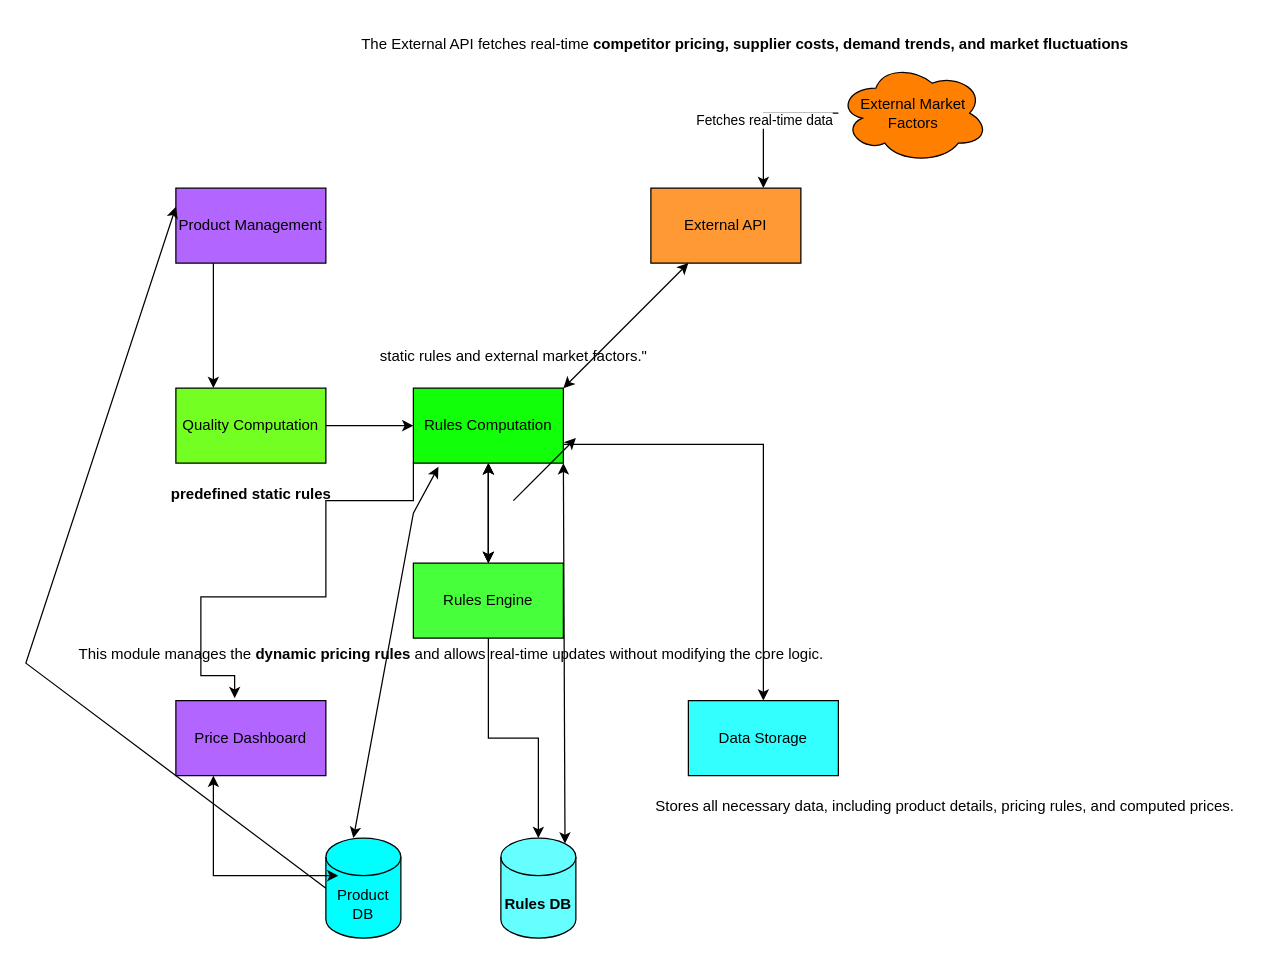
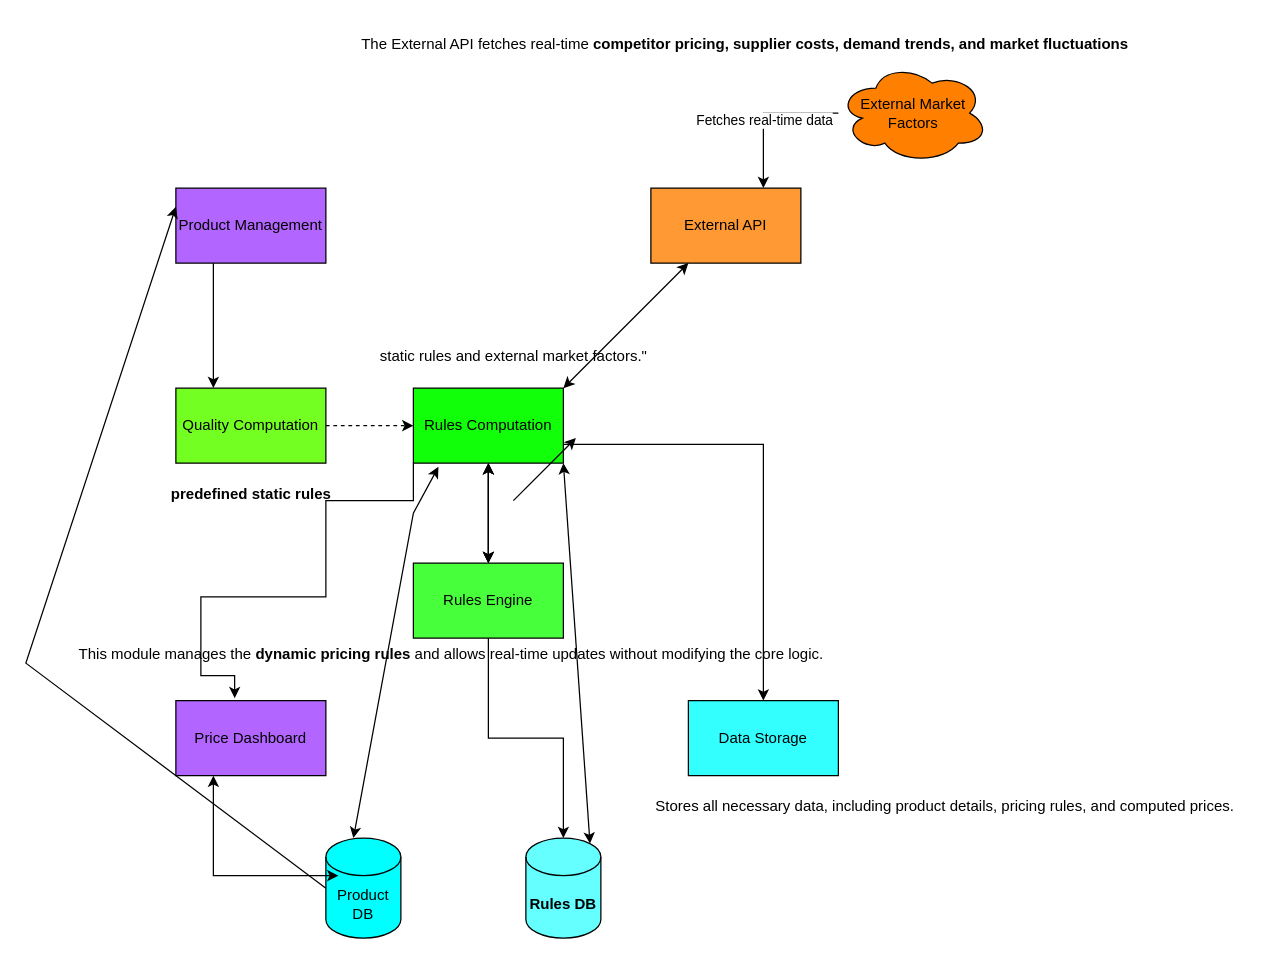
  <mxCell id="0" />
  <mxCell id="1" parent="0" />
  <mxCell id="2" value="Product Management" style="rounded=0;whiteSpace=wrap;html=1;fillColor=light-dark(#B266FF,var(--ge-dark-color, #121212));" vertex="1" parent="1"><mxGeometry x="140" y="150" width="120" height="60" as="geometry" /></mxCell>
  <mxCell id="3" value="External API" style="rounded=0;whiteSpace=wrap;html=1;fillColor=light-dark(#FF9933,var(--ge-dark-color, #121212));" vertex="1" parent="1"><mxGeometry x="520" y="150" width="120" height="60" as="geometry" /></mxCell>
- <mxCell id="4" value="" style="edgeStyle=orthogonalEdgeStyle;rounded=0;orthogonalLoop=1;jettySize=auto;html=1;" edge="1" parent="1" source="5" target="7"><mxGeometry relative="1" as="geometry" /></mxCell>
+ <mxCell id="4" value="" style="edgeStyle=orthogonalEdgeStyle;rounded=0;orthogonalLoop=1;jettySize=auto;html=1;dashed=1;" edge="1" parent="1" source="5" target="7"><mxGeometry relative="1" as="geometry" /></mxCell>
  <mxCell id="5" value="Quality Computation" style="rounded=0;whiteSpace=wrap;html=1;fillColor=light-dark(#74FF23,var(--ge-dark-color, #121212));" vertex="1" parent="1"><mxGeometry x="140" y="310" width="120" height="60" as="geometry" /></mxCell>
  <mxCell id="6" style="edgeStyle=orthogonalEdgeStyle;rounded=0;orthogonalLoop=1;jettySize=auto;html=1;exitX=1;exitY=0.75;exitDx=0;exitDy=0;" edge="1" parent="1" source="7" target="11"><mxGeometry relative="1" as="geometry" /></mxCell>
  <mxCell id="7" value="Rules Computation" style="rounded=0;whiteSpace=wrap;html=1;fillColor=light-dark(#12FF0A,var(--ge-dark-color, #121212));" vertex="1" parent="1"><mxGeometry x="330" y="310" width="120" height="60" as="geometry" /></mxCell>
  <mxCell id="8" value="Rules Engine" style="rounded=0;whiteSpace=wrap;html=1;fillColor=light-dark(#47FF3A,var(--ge-dark-color, #121212));" vertex="1" parent="1"><mxGeometry x="330" y="450" width="120" height="60" as="geometry" /></mxCell>
  <mxCell id="9" value="Price Dashboard" style="rounded=0;whiteSpace=wrap;html=1;fillColor=light-dark(#B266FF,var(--ge-dark-color, #121212));" vertex="1" parent="1"><mxGeometry x="140" y="560" width="120" height="60" as="geometry" /></mxCell>
  <mxCell id="10" value="" style="endArrow=classic;html=1;rounded=0;entryX=0.25;entryY=0;entryDx=0;entryDy=0;exitX=0.25;exitY=1;exitDx=0;exitDy=0;" edge="1" parent="1" source="2" target="5"><mxGeometry width="50" height="50" relative="1" as="geometry"><mxPoint x="170" y="280" as="sourcePoint" /><mxPoint x="220" y="230" as="targetPoint" /></mxGeometry></mxCell>
  <mxCell id="11" value="Data Storage" style="rounded=0;whiteSpace=wrap;html=1;fillColor=light-dark(#33FFFF,var(--ge-dark-color, #121212));" vertex="1" parent="1"><mxGeometry x="550" y="560" width="120" height="60" as="geometry" /></mxCell>
  <mxCell id="12" style="edgeStyle=orthogonalEdgeStyle;rounded=0;orthogonalLoop=1;jettySize=auto;html=1;exitX=0;exitY=1;exitDx=0;exitDy=0;entryX=0.392;entryY=-0.033;entryDx=0;entryDy=0;entryPerimeter=0;" edge="1" parent="1" source="7" target="9"><mxGeometry relative="1" as="geometry"><mxPoint x="330" y="390" as="sourcePoint" /><mxPoint x="190" y="550" as="targetPoint" /><Array as="points"><mxPoint x="330" y="400" /><mxPoint x="260" y="400" /><mxPoint x="260" y="477" /><mxPoint x="160" y="477" /><mxPoint x="160" y="540" /><mxPoint x="187" y="540" /></Array></mxGeometry></mxCell>
  <mxCell id="13" value="" style="endArrow=classic;startArrow=classic;html=1;rounded=0;exitX=0.5;exitY=0;exitDx=0;exitDy=0;" edge="1" parent="1" source="8"><mxGeometry width="50" height="50" relative="1" as="geometry"><mxPoint x="410" y="500" as="sourcePoint" /><mxPoint x="390" y="370" as="targetPoint" /><Array as="points"><mxPoint x="390" y="370" /></Array></mxGeometry></mxCell>
  <mxCell id="14" value="" style="endArrow=classic;startArrow=classic;html=1;rounded=0;exitX=0.5;exitY=0;exitDx=0;exitDy=0;" edge="1" parent="1"><mxGeometry width="50" height="50" relative="1" as="geometry"><mxPoint x="390" y="450" as="sourcePoint" /><mxPoint x="390" y="370" as="targetPoint" /><Array as="points"><mxPoint x="390" y="400" /><mxPoint x="390" y="370" /></Array></mxGeometry></mxCell>
  <mxCell id="15" value="" style="endArrow=classic;startArrow=classic;html=1;rounded=0;exitX=0.5;exitY=0;exitDx=0;exitDy=0;" edge="1" parent="1"><mxGeometry width="50" height="50" relative="1" as="geometry"><mxPoint x="390" y="450" as="sourcePoint" /><mxPoint x="390" y="370" as="targetPoint" /><Array as="points"><mxPoint x="390" y="400" /><mxPoint x="390" y="370" /></Array></mxGeometry></mxCell>
  <mxCell id="16" value="" style="endArrow=classic;startArrow=classic;html=1;rounded=0;entryX=0.25;entryY=1;entryDx=0;entryDy=0;exitX=1;exitY=0;exitDx=0;exitDy=0;" edge="1" parent="1" source="7" target="3"><mxGeometry width="50" height="50" relative="1" as="geometry"><mxPoint x="410" y="500" as="sourcePoint" /><mxPoint x="460" y="450" as="targetPoint" /><Array as="points"><mxPoint x="550" y="210" /></Array></mxGeometry></mxCell>
  <mxCell id="17" value="Product DB" style="shape=cylinder3;whiteSpace=wrap;html=1;boundedLbl=1;backgroundOutline=1;size=15;fillColor=light-dark(#00FFFF,var(--ge-dark-color, #121212));" vertex="1" parent="1"><mxGeometry x="260" y="670" width="60" height="80" as="geometry" /></mxCell>
- <mxCell id="18" value="&lt;strong data-end=&quot;2549&quot; data-start=&quot;2537&quot;&gt;Rules DB&lt;/strong&gt;" style="shape=cylinder3;whiteSpace=wrap;html=1;boundedLbl=1;backgroundOutline=1;size=15;fillColor=light-dark(#66FFFF,var(--ge-dark-color, #121212));" vertex="1" parent="1"><mxGeometry x="400" y="670" width="60" height="80" as="geometry" /></mxCell>
+ <mxCell id="18" value="&lt;strong data-end=&quot;2549&quot; data-start=&quot;2537&quot;&gt;Rules DB&lt;/strong&gt;" style="shape=cylinder3;whiteSpace=wrap;html=1;boundedLbl=1;backgroundOutline=1;size=15;fillColor=light-dark(#66FFFF,var(--ge-dark-color, #121212));" vertex="1" parent="1"><mxGeometry x="420" y="670" width="60" height="80" as="geometry" /></mxCell>
  <mxCell id="19" style="edgeStyle=orthogonalEdgeStyle;rounded=0;orthogonalLoop=1;jettySize=auto;html=1;entryX=0.5;entryY=0;entryDx=0;entryDy=0;entryPerimeter=0;" edge="1" parent="1" source="8" target="18"><mxGeometry relative="1" as="geometry" /></mxCell>
  <mxCell id="20" value="" style="endArrow=classic;startArrow=classic;html=1;rounded=0;entryX=0.167;entryY=1.05;entryDx=0;entryDy=0;entryPerimeter=0;exitX=0.367;exitY=0;exitDx=0;exitDy=0;exitPerimeter=0;" edge="1" parent="1" source="17" target="7"><mxGeometry width="50" height="50" relative="1" as="geometry"><mxPoint x="280" y="660" as="sourcePoint" /><mxPoint x="330" y="610" as="targetPoint" /><Array as="points"><mxPoint x="330" y="410" /></Array></mxGeometry></mxCell>
  <mxCell id="21" value="" style="endArrow=classic;startArrow=classic;html=1;rounded=0;entryX=1;entryY=1;entryDx=0;entryDy=0;exitX=0.855;exitY=0;exitDx=0;exitDy=4.35;exitPerimeter=0;" edge="1" parent="1" source="18" target="7"><mxGeometry width="50" height="50" relative="1" as="geometry"><mxPoint x="410" y="500" as="sourcePoint" /><mxPoint x="460" y="450" as="targetPoint" /></mxGeometry></mxCell>
  <mxCell id="22" value="" style="endArrow=classic;startArrow=classic;html=1;rounded=0;exitX=0.167;exitY=0.375;exitDx=0;exitDy=0;exitPerimeter=0;entryX=0.25;entryY=1;entryDx=0;entryDy=0;" edge="1" parent="1" source="17" target="9"><mxGeometry width="50" height="50" relative="1" as="geometry"><mxPoint x="410" y="500" as="sourcePoint" /><mxPoint x="460" y="450" as="targetPoint" /><Array as="points"><mxPoint x="170" y="700" /></Array></mxGeometry></mxCell>
  <mxCell id="23" style="edgeStyle=orthogonalEdgeStyle;rounded=0;orthogonalLoop=1;jettySize=auto;html=1;entryX=0.75;entryY=0;entryDx=0;entryDy=0;" edge="1" parent="1" source="25" target="3"><mxGeometry relative="1" as="geometry" /></mxCell>
  <mxCell id="24" value="Fetches real-time data" style="edgeLabel;html=1;align=center;verticalAlign=middle;resizable=0;points=[];" vertex="1" connectable="0" parent="23"><mxGeometry x="0.083" relative="1" as="geometry"><mxPoint as="offset" /></mxGeometry></mxCell>
  <mxCell id="25" value="External Market Factors" style="ellipse;shape=cloud;whiteSpace=wrap;html=1;fillColor=light-dark(#FF8000,var(--ge-dark-color, #121212));" vertex="1" parent="1"><mxGeometry x="670" y="50" width="120" height="80" as="geometry" /></mxCell>
  <mxCell id="26" value="" style="endArrow=classic;html=1;rounded=0;" edge="1" parent="1"><mxGeometry width="50" height="50" relative="1" as="geometry"><mxPoint x="410" y="400" as="sourcePoint" /><mxPoint x="460" y="350" as="targetPoint" /></mxGeometry></mxCell>
  <mxCell id="27" value="" style="endArrow=classic;html=1;rounded=0;entryX=0;entryY=0.25;entryDx=0;entryDy=0;exitX=0;exitY=0.5;exitDx=0;exitDy=0;exitPerimeter=0;" edge="1" parent="1" source="17" target="2"><mxGeometry width="50" height="50" relative="1" as="geometry"><mxPoint x="90" y="730" as="sourcePoint" /><mxPoint x="50" y="170" as="targetPoint" /><Array as="points"><mxPoint x="20" y="530" /></Array></mxGeometry></mxCell>
  <mxCell id="28" value="&lt;strong data-end=&quot;1978&quot; data-start=&quot;1951&quot;&gt;predefined static rules&lt;/strong&gt;" style="text;html=1;align=center;verticalAlign=middle;resizable=0;points=[];autosize=1;strokeColor=none;fillColor=none;" vertex="1" parent="1"><mxGeometry x="125" y="380" width="150" height="30" as="geometry" /></mxCell>
  <mxCell id="29" value="static rules and external market factors.&quot;" style="text;html=1;align=center;verticalAlign=middle;resizable=0;points=[];autosize=1;strokeColor=none;fillColor=none;" vertex="1" parent="1"><mxGeometry x="290" y="270" width="240" height="30" as="geometry" /></mxCell>
  <mxCell id="30" value="This module manages the &lt;strong data-end=&quot;2902&quot; data-start=&quot;2877&quot;&gt;dynamic pricing rules&lt;/strong&gt; and allows real-time updates without modifying the core logic." style="text;html=1;align=center;verticalAlign=middle;resizable=0;points=[];autosize=1;strokeColor=none;fillColor=none;" vertex="1" parent="1"><mxGeometry x="50" y="508" width="620" height="30" as="geometry" /></mxCell>
  <mxCell id="31" value="The External API fetches real-time &lt;strong data-end=&quot;3499&quot; data-start=&quot;3421&quot;&gt;competitor pricing, supplier costs, demand trends, and market fluctuations&lt;/strong&gt;" style="text;html=1;align=center;verticalAlign=middle;resizable=0;points=[];autosize=1;strokeColor=none;fillColor=none;" vertex="1" parent="1"><mxGeometry x="275" y="20" width="640" height="30" as="geometry" /></mxCell>
  <mxCell id="32" value="Stores all necessary data, including product details, pricing rules, and computed prices." style="text;html=1;align=center;verticalAlign=middle;resizable=0;points=[];autosize=1;strokeColor=none;fillColor=none;" vertex="1" parent="1"><mxGeometry x="510" y="630" width="490" height="30" as="geometry" /></mxCell>
